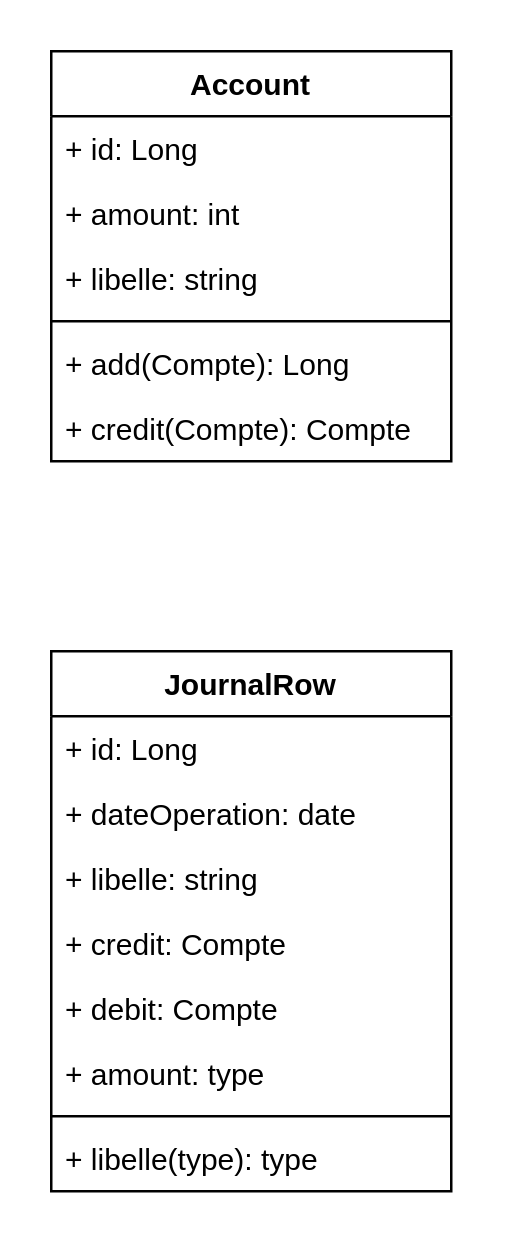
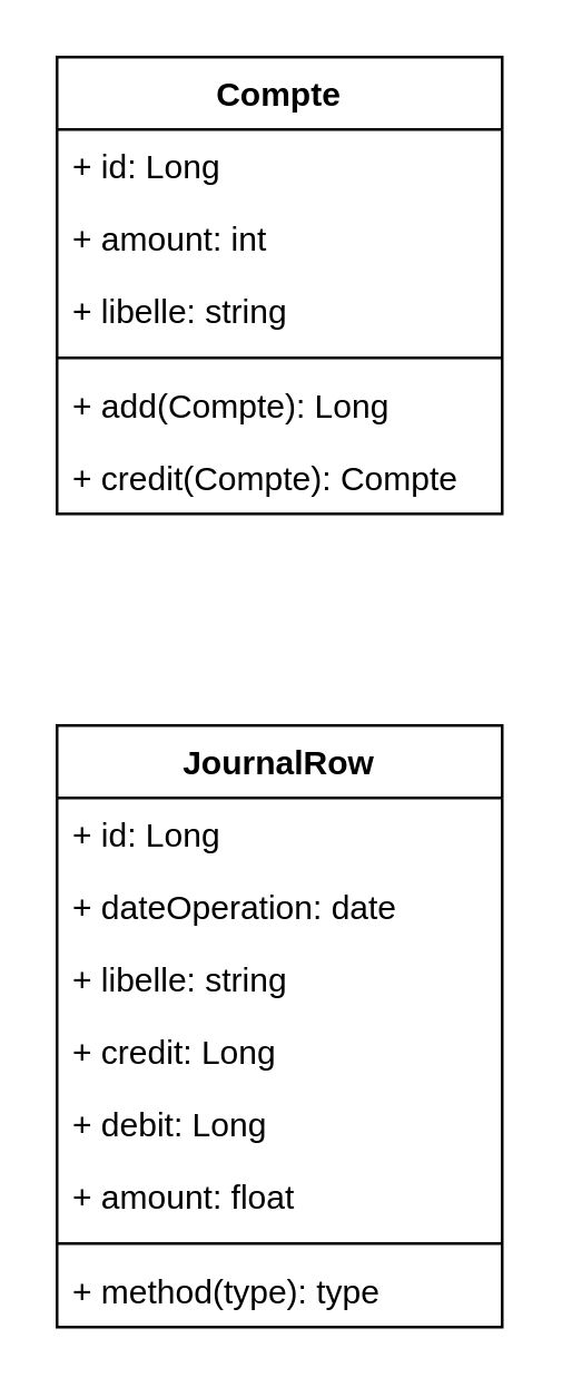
  <mxCell id="0" />
  <mxCell id="1" parent="0" />
  <mxCell id="2" value="JournalRow&#10;" style="swimlane;fontStyle=1;align=center;verticalAlign=top;childLayout=stackLayout;horizontal=1;startSize=26;horizontalStack=0;resizeParent=1;resizeParentMax=0;resizeLast=0;collapsible=1;marginBottom=0;" vertex="1" parent="1"><mxGeometry x="20" y="260" width="160" height="216" as="geometry" /></mxCell>
  <mxCell id="3" value="+ id: Long" style="text;strokeColor=none;fillColor=none;align=left;verticalAlign=top;spacingLeft=4;spacingRight=4;overflow=hidden;rotatable=0;points=[[0,0.5],[1,0.5]];portConstraint=eastwest;" vertex="1" parent="2"><mxGeometry y="26" width="160" height="26" as="geometry" /></mxCell>
  <mxCell id="4" value="+ dateOperation: date" style="text;strokeColor=none;fillColor=none;align=left;verticalAlign=top;spacingLeft=4;spacingRight=4;overflow=hidden;rotatable=0;points=[[0,0.5],[1,0.5]];portConstraint=eastwest;" vertex="1" parent="2"><mxGeometry y="52" width="160" height="26" as="geometry" /></mxCell>
  <mxCell id="5" value="+ libelle: string" style="text;strokeColor=none;fillColor=none;align=left;verticalAlign=top;spacingLeft=4;spacingRight=4;overflow=hidden;rotatable=0;points=[[0,0.5],[1,0.5]];portConstraint=eastwest;" vertex="1" parent="2"><mxGeometry y="78" width="160" height="26" as="geometry" /></mxCell>
- <mxCell id="6" value="+ credit: Compte&#10;" style="text;strokeColor=none;fillColor=none;align=left;verticalAlign=top;spacingLeft=4;spacingRight=4;overflow=hidden;rotatable=0;points=[[0,0.5],[1,0.5]];portConstraint=eastwest;" vertex="1" parent="2"><mxGeometry y="104" width="160" height="26" as="geometry" /></mxCell>
- <mxCell id="7" value="+ debit: Compte" style="text;strokeColor=none;fillColor=none;align=left;verticalAlign=top;spacingLeft=4;spacingRight=4;overflow=hidden;rotatable=0;points=[[0,0.5],[1,0.5]];portConstraint=eastwest;" vertex="1" parent="2"><mxGeometry y="130" width="160" height="26" as="geometry" /></mxCell>
- <mxCell id="8" value="+ amount: type" style="text;strokeColor=none;fillColor=none;align=left;verticalAlign=top;spacingLeft=4;spacingRight=4;overflow=hidden;rotatable=0;points=[[0,0.5],[1,0.5]];portConstraint=eastwest;" vertex="1" parent="2"><mxGeometry y="156" width="160" height="26" as="geometry" /></mxCell>
+ <mxCell id="6" value="+ credit: Long&#10;" style="text;strokeColor=none;fillColor=none;align=left;verticalAlign=top;spacingLeft=4;spacingRight=4;overflow=hidden;rotatable=0;points=[[0,0.5],[1,0.5]];portConstraint=eastwest;" vertex="1" parent="2"><mxGeometry y="104" width="160" height="26" as="geometry" /></mxCell>
+ <mxCell id="7" value="+ debit: Long" style="text;strokeColor=none;fillColor=none;align=left;verticalAlign=top;spacingLeft=4;spacingRight=4;overflow=hidden;rotatable=0;points=[[0,0.5],[1,0.5]];portConstraint=eastwest;" vertex="1" parent="2"><mxGeometry y="130" width="160" height="26" as="geometry" /></mxCell>
+ <mxCell id="8" value="+ amount: float" style="text;strokeColor=none;fillColor=none;align=left;verticalAlign=top;spacingLeft=4;spacingRight=4;overflow=hidden;rotatable=0;points=[[0,0.5],[1,0.5]];portConstraint=eastwest;" vertex="1" parent="2"><mxGeometry y="156" width="160" height="26" as="geometry" /></mxCell>
  <mxCell id="9" value="" style="line;strokeWidth=1;fillColor=none;align=left;verticalAlign=middle;spacingTop=-1;spacingLeft=3;spacingRight=3;rotatable=0;labelPosition=right;points=[];portConstraint=eastwest;" vertex="1" parent="2"><mxGeometry y="182" width="160" height="8" as="geometry" /></mxCell>
- <mxCell id="10" value="+ libelle(type): type" style="text;strokeColor=none;fillColor=none;align=left;verticalAlign=top;spacingLeft=4;spacingRight=4;overflow=hidden;rotatable=0;points=[[0,0.5],[1,0.5]];portConstraint=eastwest;" vertex="1" parent="2"><mxGeometry y="190" width="160" height="26" as="geometry" /></mxCell>
- <mxCell id="11" value="Account" style="swimlane;fontStyle=1;align=center;verticalAlign=top;childLayout=stackLayout;horizontal=1;startSize=26;horizontalStack=0;resizeParent=1;resizeParentMax=0;resizeLast=0;collapsible=1;marginBottom=0;" vertex="1" parent="1"><mxGeometry x="20" y="20" width="160" height="164" as="geometry" /></mxCell>
+ <mxCell id="10" value="+ method(type): type" style="text;strokeColor=none;fillColor=none;align=left;verticalAlign=top;spacingLeft=4;spacingRight=4;overflow=hidden;rotatable=0;points=[[0,0.5],[1,0.5]];portConstraint=eastwest;" vertex="1" parent="2"><mxGeometry y="190" width="160" height="26" as="geometry" /></mxCell>
+ <mxCell id="11" value="Compte" style="swimlane;fontStyle=1;align=center;verticalAlign=top;childLayout=stackLayout;horizontal=1;startSize=26;horizontalStack=0;resizeParent=1;resizeParentMax=0;resizeLast=0;collapsible=1;marginBottom=0;" vertex="1" parent="1"><mxGeometry x="20" y="20" width="160" height="164" as="geometry" /></mxCell>
  <mxCell id="12" value="+ id: Long" style="text;strokeColor=none;fillColor=none;align=left;verticalAlign=top;spacingLeft=4;spacingRight=4;overflow=hidden;rotatable=0;points=[[0,0.5],[1,0.5]];portConstraint=eastwest;" vertex="1" parent="11"><mxGeometry y="26" width="160" height="26" as="geometry" /></mxCell>
  <mxCell id="13" value="+ amount: int" style="text;strokeColor=none;fillColor=none;align=left;verticalAlign=top;spacingLeft=4;spacingRight=4;overflow=hidden;rotatable=0;points=[[0,0.5],[1,0.5]];portConstraint=eastwest;" vertex="1" parent="11"><mxGeometry y="52" width="160" height="26" as="geometry" /></mxCell>
  <mxCell id="14" value="+ libelle: string" style="text;strokeColor=none;fillColor=none;align=left;verticalAlign=top;spacingLeft=4;spacingRight=4;overflow=hidden;rotatable=0;points=[[0,0.5],[1,0.5]];portConstraint=eastwest;" vertex="1" parent="11"><mxGeometry y="78" width="160" height="26" as="geometry" /></mxCell>
  <mxCell id="15" value="" style="line;strokeWidth=1;fillColor=none;align=left;verticalAlign=middle;spacingTop=-1;spacingLeft=3;spacingRight=3;rotatable=0;labelPosition=right;points=[];portConstraint=eastwest;" vertex="1" parent="11"><mxGeometry y="104" width="160" height="8" as="geometry" /></mxCell>
  <mxCell id="16" value="+ add(Compte): Long" style="text;strokeColor=none;fillColor=none;align=left;verticalAlign=top;spacingLeft=4;spacingRight=4;overflow=hidden;rotatable=0;points=[[0,0.5],[1,0.5]];portConstraint=eastwest;" vertex="1" parent="11"><mxGeometry y="112" width="160" height="26" as="geometry" /></mxCell>
  <mxCell id="17" value="+ credit(Compte): Compte" style="text;strokeColor=none;fillColor=none;align=left;verticalAlign=top;spacingLeft=4;spacingRight=4;overflow=hidden;rotatable=0;points=[[0,0.5],[1,0.5]];portConstraint=eastwest;" vertex="1" parent="11"><mxGeometry y="138" width="160" height="26" as="geometry" /></mxCell>
